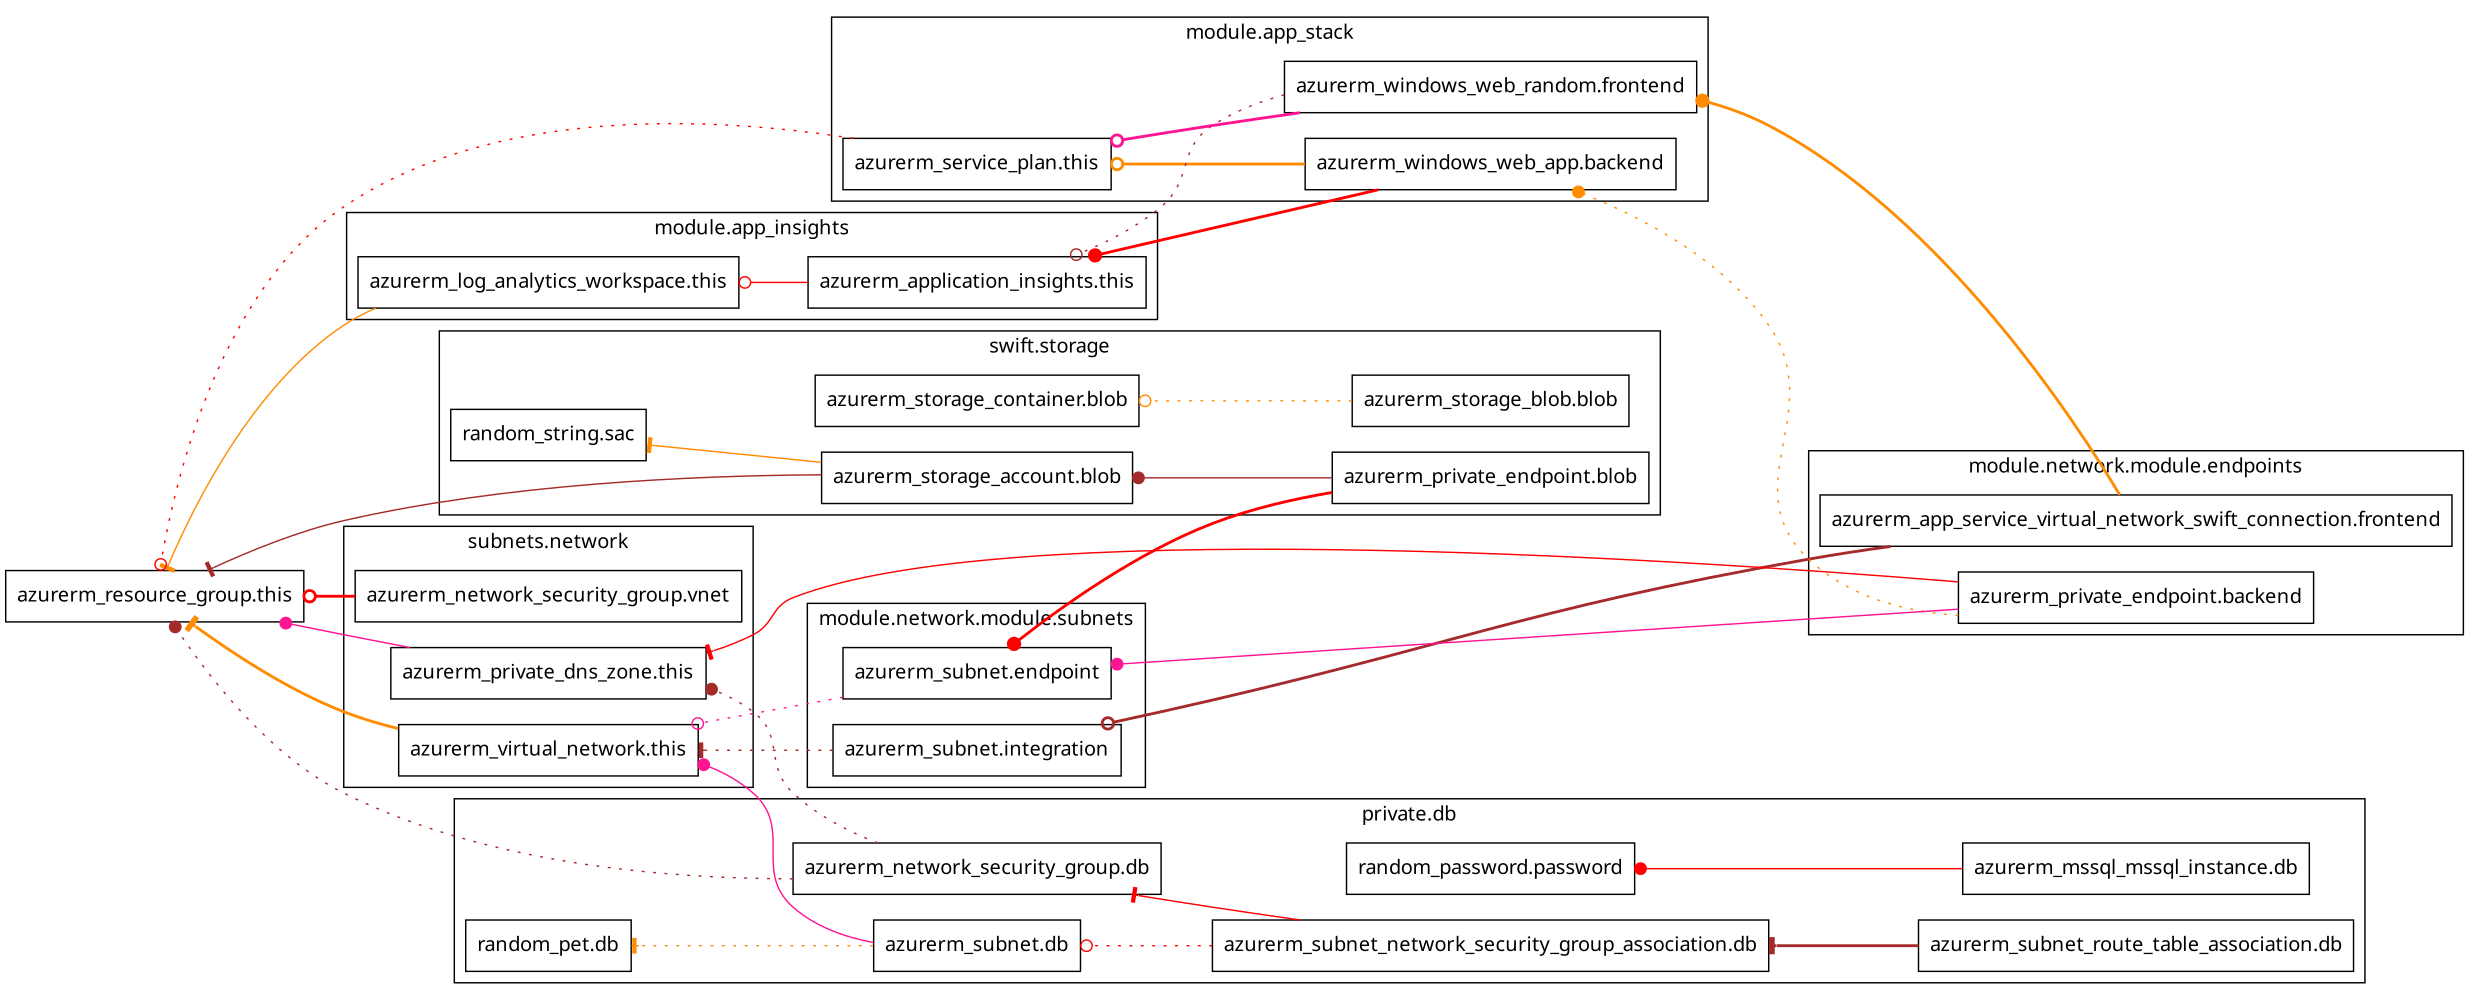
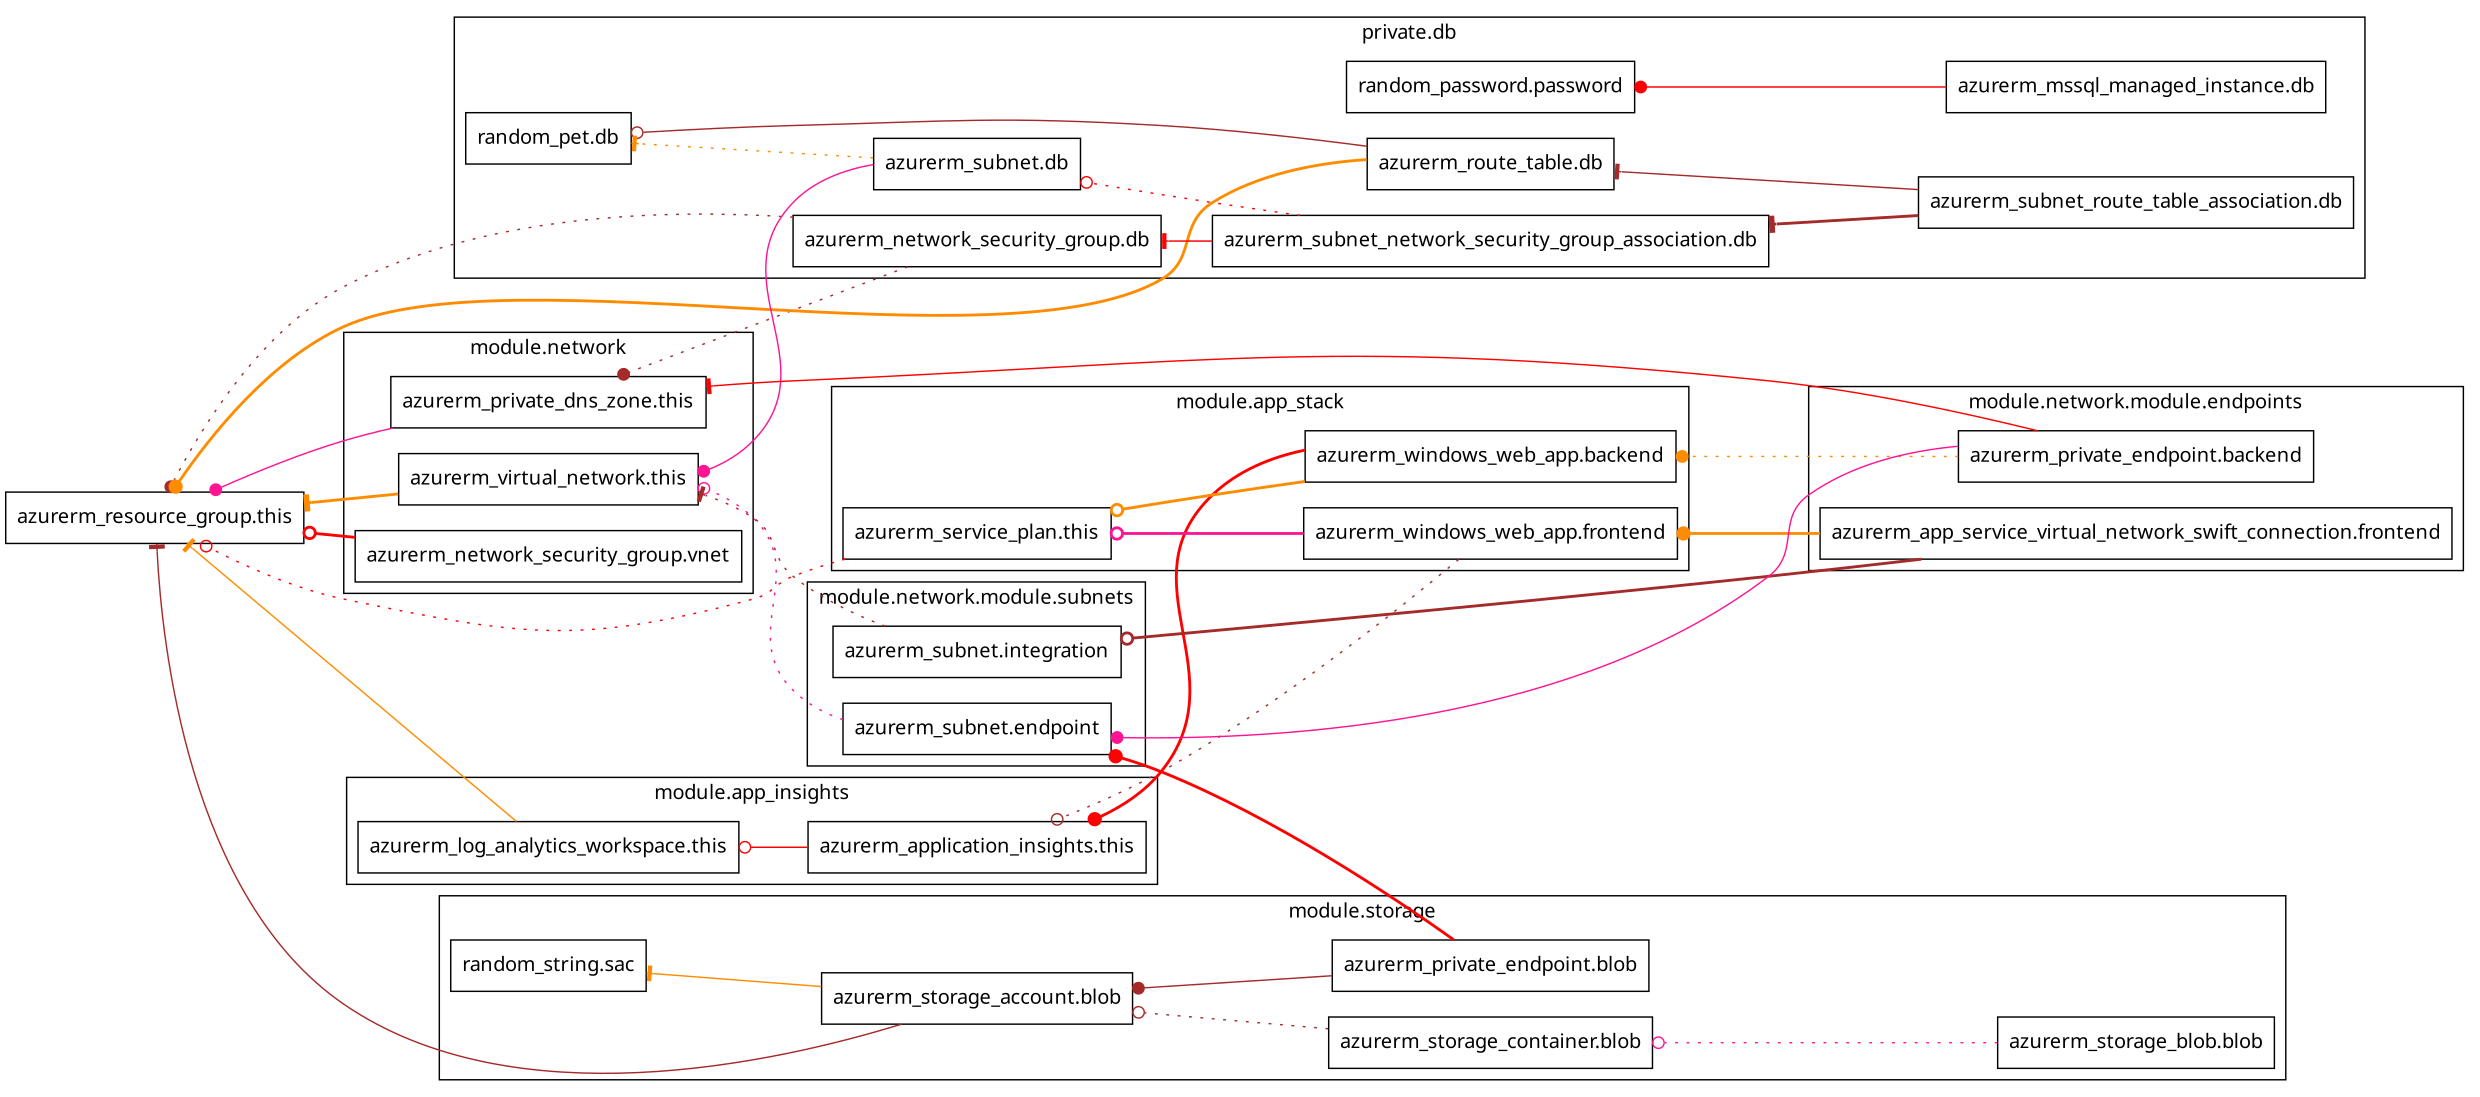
  digraph {
    rankdir=RL
    node [fontname="sans-serif" shape=rect]
    edge [arrowhead=odot color=brown style=solid]
    n1 [label="azurerm_application_insights.this"]
    n2 [label="azurerm_log_analytics_workspace.this"]
    n3 [label="azurerm_service_plan.this"]
    n4 [label="azurerm_windows_web_app.backend"]
-   n5 [label="azurerm_windows_web_random.frontend"]
-   n6 [label="azurerm_mssql_mssql_instance.db"]
+   n5 [label="azurerm_windows_web_app.frontend"]
+   n6 [label="azurerm_mssql_managed_instance.db"]
    n7 [label="azurerm_network_security_group.db"]
+   n8 [label="azurerm_route_table.db"]
    n9 [label="azurerm_subnet.db"]
    n10 [label="azurerm_subnet_network_security_group_association.db"]
    n11 [label="azurerm_subnet_route_table_association.db"]
    n12 [label="random_password.password"]
    n13 [label="random_pet.db"]
    n14 [label="azurerm_network_security_group.vnet"]
    n15 [label="azurerm_private_dns_zone.this"]
    n16 [label="azurerm_virtual_network.this"]
    n17 [label="azurerm_app_service_virtual_network_swift_connection.frontend"]
    n18 [label="azurerm_private_endpoint.backend"]
    n19 [label="azurerm_subnet.endpoint"]
    n20 [label="azurerm_subnet.integration"]
    n21 [label="azurerm_private_endpoint.blob"]
    n22 [label="azurerm_storage_account.blob"]
    n23 [label="azurerm_storage_blob.blob"]
    n24 [label="azurerm_storage_container.blob"]
    n25 [label="random_string.sac"]
    n26 [label="azurerm_resource_group.this"]
    subgraph cluster_1 {
      fontname="sans-serif"
      label="module.app_insights"
      n1
      n2
    }
    subgraph cluster_2 {
      fontname="sans-serif"
      label="module.app_stack"
      n3
      n4
      n5
    }
    subgraph cluster_3 {
      fontname="sans-serif"
      label="private.db"
      n6
      n7
+     n8
      n9
      n10
      n11
      n12
      n13
    }
    subgraph cluster_4 {
      fontname="sans-serif"
-     label="subnets.network"
+     label="module.network"
      n14
      n15
      n16
    }
    subgraph cluster_5 {
      fontname="sans-serif"
      label="module.network.module.endpoints"
      n17
      n18
    }
    subgraph cluster_6 {
      fontname="sans-serif"
      label="module.network.module.subnets"
      n19
      n20
    }
    subgraph cluster_7 {
      fontname="sans-serif"
-     label="swift.storage"
+     label="module.storage"
      n21
      n22
      n23
      n24
      n25
    }
    n1 -> n2 [color=red]
    n2 -> n26 [arrowhead=tee color=darkorange]
    n3 -> n26 [color=red style=dotted]
    n4 -> n1 [arrowhead=dot color=red style=bold]
    n4 -> n3 [color=darkorange style=bold]
    n5 -> n1 [style=dotted]
    n5 -> n3 [color=deeppink style=bold]
    n6 -> n12 [arrowhead=dot color=red]
    n7 -> n15 [arrowhead=dot style=dotted]
    n7 -> n26 [arrowhead=dot style=dotted]
+   n8 -> n13
+   n8 -> n26 [arrowhead=dot color=darkorange style=bold]
    n9 -> n13 [arrowhead=tee color=darkorange style=dotted]
    n9 -> n16 [arrowhead=dot color=deeppink]
    n10 -> n7 [arrowhead=tee color=red]
    n10 -> n9 [color=red style=dotted]
+   n11 -> n8 [arrowhead=tee]
    n11 -> n10 [arrowhead=tee style=bold]
    n14 -> n26 [color=red style=bold]
    n15 -> n26 [arrowhead=dot color=deeppink]
    n16 -> n26 [arrowhead=tee color=darkorange style=bold]
    n17 -> n5 [arrowhead=dot color=darkorange style=bold]
    n17 -> n20 [style=bold]
    n18 -> n4 [arrowhead=dot color=darkorange style=dotted]
    n18 -> n15 [arrowhead=tee color=red]
    n18 -> n19 [arrowhead=dot color=deeppink]
    n19 -> n16 [color=deeppink style=dotted]
    n20 -> n16 [arrowhead=tee style=dotted]
    n21 -> n19 [arrowhead=dot color=red style=bold]
    n21 -> n22 [arrowhead=dot]
    n22 -> n25 [arrowhead=tee color=darkorange]
    n22 -> n26 [arrowhead=tee]
-   n23 -> n24 [color=darkorange style=dotted]
+   n23 -> n24 [color=deeppink style=dotted]
+   n24 -> n22 [style=dotted]
  }
